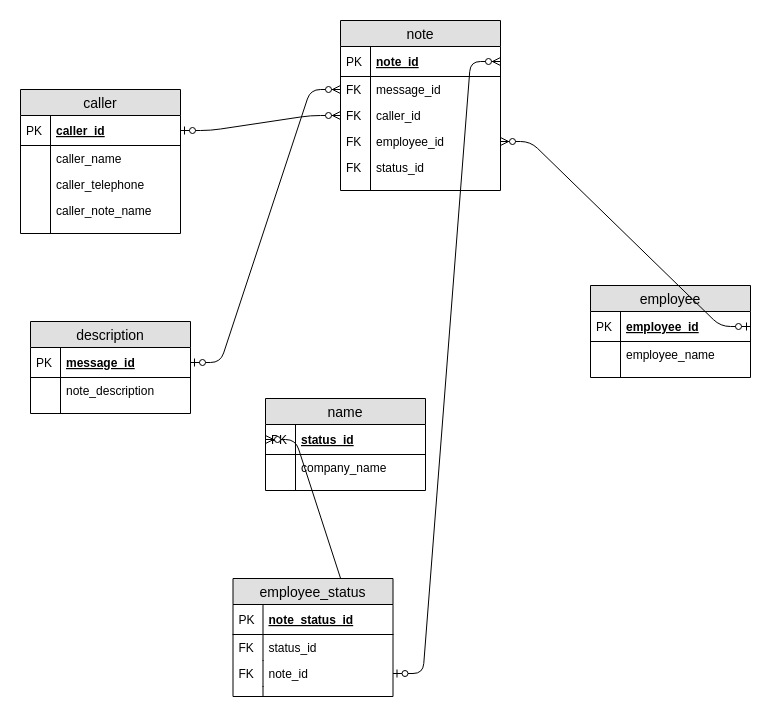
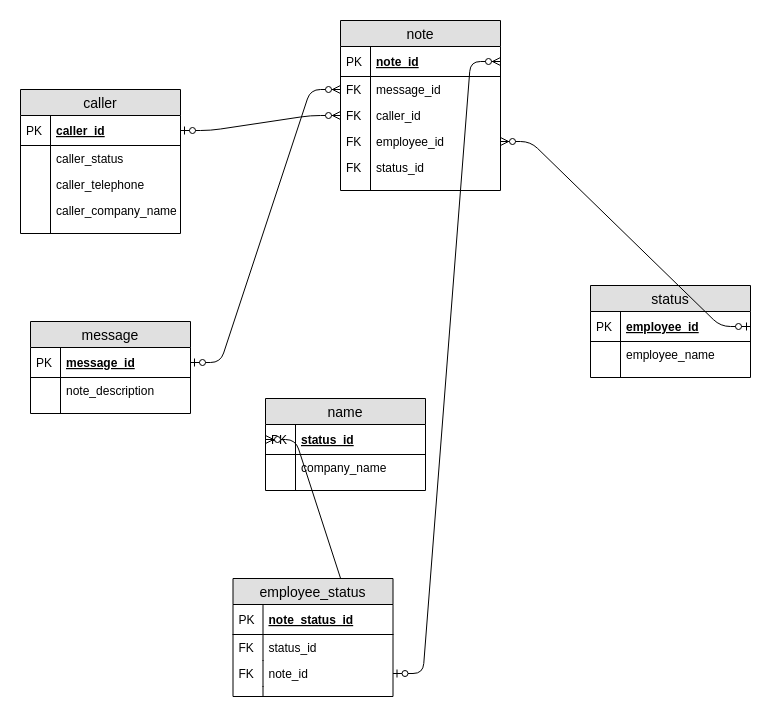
  <mxCell id="0" />
  <mxCell id="1" parent="0" />
- <mxCell id="2" value="employee" style="swimlane;fontStyle=0;childLayout=stackLayout;horizontal=1;startSize=26;fillColor=#e0e0e0;horizontalStack=0;resizeParent=1;resizeParentMax=0;resizeLast=0;collapsible=1;marginBottom=0;swimlaneFillColor=#ffffff;align=center;fontSize=14;" parent="1" vertex="1"><mxGeometry x="590" y="285" width="160" height="92" as="geometry" /></mxCell>
+ <mxCell id="2" value="status" style="swimlane;fontStyle=0;childLayout=stackLayout;horizontal=1;startSize=26;fillColor=#e0e0e0;horizontalStack=0;resizeParent=1;resizeParentMax=0;resizeLast=0;collapsible=1;marginBottom=0;swimlaneFillColor=#ffffff;align=center;fontSize=14;" parent="1" vertex="1"><mxGeometry x="590" y="285" width="160" height="92" as="geometry" /></mxCell>
  <mxCell id="3" value="employee_id" style="shape=partialRectangle;top=0;left=0;right=0;bottom=1;align=left;verticalAlign=middle;fillColor=none;spacingLeft=34;spacingRight=4;overflow=hidden;rotatable=0;points=[[0,0.5],[1,0.5]];portConstraint=eastwest;dropTarget=0;fontStyle=5;fontSize=12;" parent="2" vertex="1"><mxGeometry y="26" width="160" height="30" as="geometry" /></mxCell>
  <mxCell id="4" value="PK" style="shape=partialRectangle;top=0;left=0;bottom=0;fillColor=none;align=left;verticalAlign=middle;spacingLeft=4;spacingRight=4;overflow=hidden;rotatable=0;points=[];portConstraint=eastwest;part=1;fontSize=12;" parent="3" vertex="1" connectable="0"><mxGeometry width="30" height="30" as="geometry" /></mxCell>
  <mxCell id="5" value="employee_name" style="shape=partialRectangle;top=0;left=0;right=0;bottom=0;align=left;verticalAlign=top;fillColor=none;spacingLeft=34;spacingRight=4;overflow=hidden;rotatable=0;points=[[0,0.5],[1,0.5]];portConstraint=eastwest;dropTarget=0;fontSize=12;" parent="2" vertex="1"><mxGeometry y="56" width="160" height="26" as="geometry" /></mxCell>
  <mxCell id="6" value="" style="shape=partialRectangle;top=0;left=0;bottom=0;fillColor=none;align=left;verticalAlign=top;spacingLeft=4;spacingRight=4;overflow=hidden;rotatable=0;points=[];portConstraint=eastwest;part=1;fontSize=12;" parent="5" vertex="1" connectable="0"><mxGeometry width="30" height="26" as="geometry" /></mxCell>
  <mxCell id="7" value="" style="shape=partialRectangle;top=0;left=0;right=0;bottom=0;align=left;verticalAlign=top;fillColor=none;spacingLeft=34;spacingRight=4;overflow=hidden;rotatable=0;points=[[0,0.5],[1,0.5]];portConstraint=eastwest;dropTarget=0;fontSize=12;" parent="2" vertex="1"><mxGeometry y="82" width="160" height="10" as="geometry" /></mxCell>
  <mxCell id="8" value="" style="shape=partialRectangle;top=0;left=0;bottom=0;fillColor=none;align=left;verticalAlign=top;spacingLeft=4;spacingRight=4;overflow=hidden;rotatable=0;points=[];portConstraint=eastwest;part=1;fontSize=12;" parent="7" vertex="1" connectable="0"><mxGeometry width="30" height="10" as="geometry" /></mxCell>
  <mxCell id="9" value="caller" style="swimlane;fontStyle=0;childLayout=stackLayout;horizontal=1;startSize=26;fillColor=#e0e0e0;horizontalStack=0;resizeParent=1;resizeParentMax=0;resizeLast=0;collapsible=1;marginBottom=0;swimlaneFillColor=#ffffff;align=center;fontSize=14;" parent="1" vertex="1"><mxGeometry x="20" y="89" width="160" height="144" as="geometry" /></mxCell>
  <mxCell id="10" value="caller_id" style="shape=partialRectangle;top=0;left=0;right=0;bottom=1;align=left;verticalAlign=middle;fillColor=none;spacingLeft=34;spacingRight=4;overflow=hidden;rotatable=0;points=[[0,0.5],[1,0.5]];portConstraint=eastwest;dropTarget=0;fontStyle=5;fontSize=12;" parent="9" vertex="1"><mxGeometry y="26" width="160" height="30" as="geometry" /></mxCell>
  <mxCell id="11" value="PK" style="shape=partialRectangle;top=0;left=0;bottom=0;fillColor=none;align=left;verticalAlign=middle;spacingLeft=4;spacingRight=4;overflow=hidden;rotatable=0;points=[];portConstraint=eastwest;part=1;fontSize=12;" parent="10" vertex="1" connectable="0"><mxGeometry width="30" height="30" as="geometry" /></mxCell>
- <mxCell id="12" value="caller_name" style="shape=partialRectangle;top=0;left=0;right=0;bottom=0;align=left;verticalAlign=top;fillColor=none;spacingLeft=34;spacingRight=4;overflow=hidden;rotatable=0;points=[[0,0.5],[1,0.5]];portConstraint=eastwest;dropTarget=0;fontSize=12;" parent="9" vertex="1"><mxGeometry y="56" width="160" height="26" as="geometry" /></mxCell>
+ <mxCell id="12" value="caller_status" style="shape=partialRectangle;top=0;left=0;right=0;bottom=0;align=left;verticalAlign=top;fillColor=none;spacingLeft=34;spacingRight=4;overflow=hidden;rotatable=0;points=[[0,0.5],[1,0.5]];portConstraint=eastwest;dropTarget=0;fontSize=12;" parent="9" vertex="1"><mxGeometry y="56" width="160" height="26" as="geometry" /></mxCell>
  <mxCell id="13" value="" style="shape=partialRectangle;top=0;left=0;bottom=0;fillColor=none;align=left;verticalAlign=top;spacingLeft=4;spacingRight=4;overflow=hidden;rotatable=0;points=[];portConstraint=eastwest;part=1;fontSize=12;" parent="12" vertex="1" connectable="0"><mxGeometry width="30" height="26" as="geometry" /></mxCell>
  <mxCell id="14" value="caller_telephone" style="shape=partialRectangle;top=0;left=0;right=0;bottom=0;align=left;verticalAlign=top;fillColor=none;spacingLeft=34;spacingRight=4;overflow=hidden;rotatable=0;points=[[0,0.5],[1,0.5]];portConstraint=eastwest;dropTarget=0;fontSize=12;" parent="9" vertex="1"><mxGeometry y="82" width="160" height="26" as="geometry" /></mxCell>
  <mxCell id="15" value="" style="shape=partialRectangle;top=0;left=0;bottom=0;fillColor=none;align=left;verticalAlign=top;spacingLeft=4;spacingRight=4;overflow=hidden;rotatable=0;points=[];portConstraint=eastwest;part=1;fontSize=12;" parent="14" vertex="1" connectable="0"><mxGeometry width="30" height="26" as="geometry" /></mxCell>
- <mxCell id="16" value="caller_note_name" style="shape=partialRectangle;top=0;left=0;right=0;bottom=0;align=left;verticalAlign=top;fillColor=none;spacingLeft=34;spacingRight=4;overflow=hidden;rotatable=0;points=[[0,0.5],[1,0.5]];portConstraint=eastwest;dropTarget=0;fontSize=12;" parent="9" vertex="1"><mxGeometry y="108" width="160" height="26" as="geometry" /></mxCell>
+ <mxCell id="16" value="caller_company_name" style="shape=partialRectangle;top=0;left=0;right=0;bottom=0;align=left;verticalAlign=top;fillColor=none;spacingLeft=34;spacingRight=4;overflow=hidden;rotatable=0;points=[[0,0.5],[1,0.5]];portConstraint=eastwest;dropTarget=0;fontSize=12;" parent="9" vertex="1"><mxGeometry y="108" width="160" height="26" as="geometry" /></mxCell>
  <mxCell id="17" value="" style="shape=partialRectangle;top=0;left=0;bottom=0;fillColor=none;align=left;verticalAlign=top;spacingLeft=4;spacingRight=4;overflow=hidden;rotatable=0;points=[];portConstraint=eastwest;part=1;fontSize=12;" parent="16" vertex="1" connectable="0"><mxGeometry width="30" height="26" as="geometry" /></mxCell>
  <mxCell id="18" value="" style="shape=partialRectangle;top=0;left=0;right=0;bottom=0;align=left;verticalAlign=top;fillColor=none;spacingLeft=34;spacingRight=4;overflow=hidden;rotatable=0;points=[[0,0.5],[1,0.5]];portConstraint=eastwest;dropTarget=0;fontSize=12;" parent="9" vertex="1"><mxGeometry y="134" width="160" height="10" as="geometry" /></mxCell>
  <mxCell id="19" value="" style="shape=partialRectangle;top=0;left=0;bottom=0;fillColor=none;align=left;verticalAlign=top;spacingLeft=4;spacingRight=4;overflow=hidden;rotatable=0;points=[];portConstraint=eastwest;part=1;fontSize=12;" parent="18" vertex="1" connectable="0"><mxGeometry width="30" height="10" as="geometry" /></mxCell>
- <mxCell id="20" value="description" style="swimlane;fontStyle=0;childLayout=stackLayout;horizontal=1;startSize=26;fillColor=#e0e0e0;horizontalStack=0;resizeParent=1;resizeParentMax=0;resizeLast=0;collapsible=1;marginBottom=0;swimlaneFillColor=#ffffff;align=center;fontSize=14;" parent="1" vertex="1"><mxGeometry x="30" y="321" width="160" height="92" as="geometry" /></mxCell>
+ <mxCell id="20" value="message" style="swimlane;fontStyle=0;childLayout=stackLayout;horizontal=1;startSize=26;fillColor=#e0e0e0;horizontalStack=0;resizeParent=1;resizeParentMax=0;resizeLast=0;collapsible=1;marginBottom=0;swimlaneFillColor=#ffffff;align=center;fontSize=14;" parent="1" vertex="1"><mxGeometry x="30" y="321" width="160" height="92" as="geometry" /></mxCell>
  <mxCell id="21" value="message_id" style="shape=partialRectangle;top=0;left=0;right=0;bottom=1;align=left;verticalAlign=middle;fillColor=none;spacingLeft=34;spacingRight=4;overflow=hidden;rotatable=0;points=[[0,0.5],[1,0.5]];portConstraint=eastwest;dropTarget=0;fontStyle=5;fontSize=12;" parent="20" vertex="1"><mxGeometry y="26" width="160" height="30" as="geometry" /></mxCell>
  <mxCell id="22" value="PK" style="shape=partialRectangle;top=0;left=0;bottom=0;fillColor=none;align=left;verticalAlign=middle;spacingLeft=4;spacingRight=4;overflow=hidden;rotatable=0;points=[];portConstraint=eastwest;part=1;fontSize=12;" parent="21" vertex="1" connectable="0"><mxGeometry width="30" height="30" as="geometry" /></mxCell>
  <mxCell id="23" value="note_description" style="shape=partialRectangle;top=0;left=0;right=0;bottom=0;align=left;verticalAlign=top;fillColor=none;spacingLeft=34;spacingRight=4;overflow=hidden;rotatable=0;points=[[0,0.5],[1,0.5]];portConstraint=eastwest;dropTarget=0;fontSize=12;" parent="20" vertex="1"><mxGeometry y="56" width="160" height="26" as="geometry" /></mxCell>
  <mxCell id="24" value="" style="shape=partialRectangle;top=0;left=0;bottom=0;fillColor=none;align=left;verticalAlign=top;spacingLeft=4;spacingRight=4;overflow=hidden;rotatable=0;points=[];portConstraint=eastwest;part=1;fontSize=12;" parent="23" vertex="1" connectable="0"><mxGeometry width="30" height="26" as="geometry" /></mxCell>
  <mxCell id="25" value="" style="shape=partialRectangle;top=0;left=0;right=0;bottom=0;align=left;verticalAlign=top;fillColor=none;spacingLeft=34;spacingRight=4;overflow=hidden;rotatable=0;points=[[0,0.5],[1,0.5]];portConstraint=eastwest;dropTarget=0;fontSize=12;" parent="20" vertex="1"><mxGeometry y="82" width="160" height="10" as="geometry" /></mxCell>
  <mxCell id="26" value="" style="shape=partialRectangle;top=0;left=0;bottom=0;fillColor=none;align=left;verticalAlign=top;spacingLeft=4;spacingRight=4;overflow=hidden;rotatable=0;points=[];portConstraint=eastwest;part=1;fontSize=12;" parent="25" vertex="1" connectable="0"><mxGeometry width="30" height="10" as="geometry" /></mxCell>
  <mxCell id="27" value="name" style="swimlane;fontStyle=0;childLayout=stackLayout;horizontal=1;startSize=26;fillColor=#e0e0e0;horizontalStack=0;resizeParent=1;resizeParentMax=0;resizeLast=0;collapsible=1;marginBottom=0;swimlaneFillColor=#ffffff;align=center;fontSize=14;" parent="1" vertex="1"><mxGeometry x="265" y="398" width="160" height="92" as="geometry" /></mxCell>
  <mxCell id="28" value="status_id" style="shape=partialRectangle;top=0;left=0;right=0;bottom=1;align=left;verticalAlign=middle;fillColor=none;spacingLeft=34;spacingRight=4;overflow=hidden;rotatable=0;points=[[0,0.5],[1,0.5]];portConstraint=eastwest;dropTarget=0;fontStyle=5;fontSize=12;" parent="27" vertex="1"><mxGeometry y="26" width="160" height="30" as="geometry" /></mxCell>
  <mxCell id="29" value="PK" style="shape=partialRectangle;top=0;left=0;bottom=0;fillColor=none;align=left;verticalAlign=middle;spacingLeft=4;spacingRight=4;overflow=hidden;rotatable=0;points=[];portConstraint=eastwest;part=1;fontSize=12;" parent="28" vertex="1" connectable="0"><mxGeometry width="30" height="30" as="geometry" /></mxCell>
  <mxCell id="30" value="company_name" style="shape=partialRectangle;top=0;left=0;right=0;bottom=0;align=left;verticalAlign=top;fillColor=none;spacingLeft=34;spacingRight=4;overflow=hidden;rotatable=0;points=[[0,0.5],[1,0.5]];portConstraint=eastwest;dropTarget=0;fontSize=12;" parent="27" vertex="1"><mxGeometry y="56" width="160" height="26" as="geometry" /></mxCell>
  <mxCell id="31" value="" style="shape=partialRectangle;top=0;left=0;bottom=0;fillColor=none;align=left;verticalAlign=top;spacingLeft=4;spacingRight=4;overflow=hidden;rotatable=0;points=[];portConstraint=eastwest;part=1;fontSize=12;" parent="30" vertex="1" connectable="0"><mxGeometry width="30" height="26" as="geometry" /></mxCell>
  <mxCell id="32" value="" style="shape=partialRectangle;top=0;left=0;right=0;bottom=0;align=left;verticalAlign=top;fillColor=none;spacingLeft=34;spacingRight=4;overflow=hidden;rotatable=0;points=[[0,0.5],[1,0.5]];portConstraint=eastwest;dropTarget=0;fontSize=12;" parent="27" vertex="1"><mxGeometry y="82" width="160" height="10" as="geometry" /></mxCell>
  <mxCell id="33" value="" style="shape=partialRectangle;top=0;left=0;bottom=0;fillColor=none;align=left;verticalAlign=top;spacingLeft=4;spacingRight=4;overflow=hidden;rotatable=0;points=[];portConstraint=eastwest;part=1;fontSize=12;" parent="32" vertex="1" connectable="0"><mxGeometry width="30" height="10" as="geometry" /></mxCell>
  <mxCell id="34" value="note" style="swimlane;fontStyle=0;childLayout=stackLayout;horizontal=1;startSize=26;fillColor=#e0e0e0;horizontalStack=0;resizeParent=1;resizeParentMax=0;resizeLast=0;collapsible=1;marginBottom=0;swimlaneFillColor=#ffffff;align=center;fontSize=14;" parent="1" vertex="1"><mxGeometry x="340" y="20" width="160" height="170" as="geometry" /></mxCell>
  <mxCell id="35" value="note_id" style="shape=partialRectangle;top=0;left=0;right=0;bottom=1;align=left;verticalAlign=middle;fillColor=none;spacingLeft=34;spacingRight=4;overflow=hidden;rotatable=0;points=[[0,0.5],[1,0.5]];portConstraint=eastwest;dropTarget=0;fontStyle=5;fontSize=12;" parent="34" vertex="1"><mxGeometry y="26" width="160" height="30" as="geometry" /></mxCell>
  <mxCell id="36" value="PK" style="shape=partialRectangle;top=0;left=0;bottom=0;fillColor=none;align=left;verticalAlign=middle;spacingLeft=4;spacingRight=4;overflow=hidden;rotatable=0;points=[];portConstraint=eastwest;part=1;fontSize=12;" parent="35" vertex="1" connectable="0"><mxGeometry width="30" height="30" as="geometry" /></mxCell>
  <mxCell id="37" value="message_id" style="shape=partialRectangle;top=0;left=0;right=0;bottom=0;align=left;verticalAlign=top;fillColor=none;spacingLeft=34;spacingRight=4;overflow=hidden;rotatable=0;points=[[0,0.5],[1,0.5]];portConstraint=eastwest;dropTarget=0;fontSize=12;" parent="34" vertex="1"><mxGeometry y="56" width="160" height="26" as="geometry" /></mxCell>
  <mxCell id="38" value="FK" style="shape=partialRectangle;top=0;left=0;bottom=0;fillColor=none;align=left;verticalAlign=top;spacingLeft=4;spacingRight=4;overflow=hidden;rotatable=0;points=[];portConstraint=eastwest;part=1;fontSize=12;" parent="37" vertex="1" connectable="0"><mxGeometry width="30" height="26" as="geometry" /></mxCell>
  <mxCell id="39" value="caller_id" style="shape=partialRectangle;top=0;left=0;right=0;bottom=0;align=left;verticalAlign=top;fillColor=none;spacingLeft=34;spacingRight=4;overflow=hidden;rotatable=0;points=[[0,0.5],[1,0.5]];portConstraint=eastwest;dropTarget=0;fontSize=12;" parent="34" vertex="1"><mxGeometry y="82" width="160" height="26" as="geometry" /></mxCell>
  <mxCell id="40" value="FK" style="shape=partialRectangle;top=0;left=0;bottom=0;fillColor=none;align=left;verticalAlign=top;spacingLeft=4;spacingRight=4;overflow=hidden;rotatable=0;points=[];portConstraint=eastwest;part=1;fontSize=12;" parent="39" vertex="1" connectable="0"><mxGeometry width="30" height="26" as="geometry" /></mxCell>
  <mxCell id="41" value="employee_id" style="shape=partialRectangle;top=0;left=0;right=0;bottom=0;align=left;verticalAlign=top;fillColor=none;spacingLeft=34;spacingRight=4;overflow=hidden;rotatable=0;points=[[0,0.5],[1,0.5]];portConstraint=eastwest;dropTarget=0;fontSize=12;" parent="34" vertex="1"><mxGeometry y="108" width="160" height="26" as="geometry" /></mxCell>
  <mxCell id="42" value="FK" style="shape=partialRectangle;top=0;left=0;bottom=0;fillColor=none;align=left;verticalAlign=top;spacingLeft=4;spacingRight=4;overflow=hidden;rotatable=0;points=[];portConstraint=eastwest;part=1;fontSize=12;" parent="41" vertex="1" connectable="0"><mxGeometry width="30" height="26" as="geometry" /></mxCell>
  <mxCell id="43" value="status_id" style="shape=partialRectangle;top=0;left=0;right=0;bottom=0;align=left;verticalAlign=top;fillColor=none;spacingLeft=34;spacingRight=4;overflow=hidden;rotatable=0;points=[[0,0.5],[1,0.5]];portConstraint=eastwest;dropTarget=0;fontSize=12;" parent="34" vertex="1"><mxGeometry y="134" width="160" height="26" as="geometry" /></mxCell>
  <mxCell id="44" value="FK" style="shape=partialRectangle;top=0;left=0;bottom=0;fillColor=none;align=left;verticalAlign=top;spacingLeft=4;spacingRight=4;overflow=hidden;rotatable=0;points=[];portConstraint=eastwest;part=1;fontSize=12;" parent="43" vertex="1" connectable="0"><mxGeometry width="30" height="26" as="geometry" /></mxCell>
  <mxCell id="45" value="" style="shape=partialRectangle;top=0;left=0;right=0;bottom=0;align=left;verticalAlign=top;fillColor=none;spacingLeft=34;spacingRight=4;overflow=hidden;rotatable=0;points=[[0,0.5],[1,0.5]];portConstraint=eastwest;dropTarget=0;fontSize=12;" parent="34" vertex="1"><mxGeometry y="160" width="160" height="10" as="geometry" /></mxCell>
  <mxCell id="46" value="" style="shape=partialRectangle;top=0;left=0;bottom=0;fillColor=none;align=left;verticalAlign=top;spacingLeft=4;spacingRight=4;overflow=hidden;rotatable=0;points=[];portConstraint=eastwest;part=1;fontSize=12;" parent="45" vertex="1" connectable="0"><mxGeometry width="30" height="10" as="geometry" /></mxCell>
  <mxCell id="47" value="" style="edgeStyle=entityRelationEdgeStyle;fontSize=12;html=1;endArrow=ERzeroToMany;startArrow=ERzeroToOne;exitX=1;exitY=0.5;exitDx=0;exitDy=0;entryX=1;entryY=0.5;entryDx=0;entryDy=0;" parent="1" source="3" target="41" edge="1"><mxGeometry width="100" height="100" relative="1" as="geometry"><mxPoint x="610" y="202" as="sourcePoint" /><mxPoint x="630" y="82" as="targetPoint" /></mxGeometry></mxCell>
  <mxCell id="48" value="" style="edgeStyle=entityRelationEdgeStyle;fontSize=12;html=1;endArrow=ERzeroToMany;startArrow=ERzeroToOne;exitX=1;exitY=0.5;exitDx=0;exitDy=0;entryX=0;entryY=0.5;entryDx=0;entryDy=0;" parent="1" source="10" target="39" edge="1"><mxGeometry width="100" height="100" relative="1" as="geometry"><mxPoint x="230" y="392" as="sourcePoint" /><mxPoint x="330" y="292" as="targetPoint" /></mxGeometry></mxCell>
  <mxCell id="49" value="" style="edgeStyle=entityRelationEdgeStyle;fontSize=12;html=1;endArrow=ERzeroToMany;startArrow=ERzeroToOne;exitX=1;exitY=0.5;exitDx=0;exitDy=0;entryX=0;entryY=0.5;entryDx=0;entryDy=0;" parent="1" source="21" target="37" edge="1"><mxGeometry width="100" height="100" relative="1" as="geometry"><mxPoint x="250" y="382" as="sourcePoint" /><mxPoint x="350" y="282" as="targetPoint" /></mxGeometry></mxCell>
  <mxCell id="50" value="" style="edgeStyle=entityRelationEdgeStyle;fontSize=12;html=1;endArrow=ERzeroToMany;startArrow=ERzeroToOne;entryX=0;entryY=0.5;entryDx=0;entryDy=0;exitX=1;exitY=0.5;exitDx=0;exitDy=0;" parent="1" source="54" target="28" edge="1"><mxGeometry width="100" height="100" relative="1" as="geometry"><mxPoint x="220" y="572" as="sourcePoint" /><mxPoint x="320" y="472" as="targetPoint" /></mxGeometry></mxCell>
  <mxCell id="51" value="employee_status" style="swimlane;fontStyle=0;childLayout=stackLayout;horizontal=1;startSize=26;fillColor=#e0e0e0;horizontalStack=0;resizeParent=1;resizeParentMax=0;resizeLast=0;collapsible=1;marginBottom=0;swimlaneFillColor=#ffffff;align=center;fontSize=14;" parent="1" vertex="1"><mxGeometry x="232.5" y="578" width="160" height="118" as="geometry" /></mxCell>
  <mxCell id="52" value="note_status_id" style="shape=partialRectangle;top=0;left=0;right=0;bottom=1;align=left;verticalAlign=middle;fillColor=none;spacingLeft=34;spacingRight=4;overflow=hidden;rotatable=0;points=[[0,0.5],[1,0.5]];portConstraint=eastwest;dropTarget=0;fontStyle=5;fontSize=12;" parent="51" vertex="1"><mxGeometry y="26" width="160" height="30" as="geometry" /></mxCell>
  <mxCell id="53" value="PK" style="shape=partialRectangle;top=0;left=0;bottom=0;fillColor=none;align=left;verticalAlign=middle;spacingLeft=4;spacingRight=4;overflow=hidden;rotatable=0;points=[];portConstraint=eastwest;part=1;fontSize=12;" parent="52" vertex="1" connectable="0"><mxGeometry width="30" height="30" as="geometry" /></mxCell>
  <mxCell id="54" value="status_id" style="shape=partialRectangle;top=0;left=0;right=0;bottom=0;align=left;verticalAlign=top;fillColor=none;spacingLeft=34;spacingRight=4;overflow=hidden;rotatable=0;points=[[0,0.5],[1,0.5]];portConstraint=eastwest;dropTarget=0;fontSize=12;" parent="51" vertex="1"><mxGeometry y="56" width="160" height="26" as="geometry" /></mxCell>
  <mxCell id="55" value="FK" style="shape=partialRectangle;top=0;left=0;bottom=0;fillColor=none;align=left;verticalAlign=top;spacingLeft=4;spacingRight=4;overflow=hidden;rotatable=0;points=[];portConstraint=eastwest;part=1;fontSize=12;" parent="54" vertex="1" connectable="0"><mxGeometry width="30" height="26" as="geometry" /></mxCell>
  <mxCell id="56" value="note_id" style="shape=partialRectangle;top=0;left=0;right=0;bottom=0;align=left;verticalAlign=top;fillColor=none;spacingLeft=34;spacingRight=4;overflow=hidden;rotatable=0;points=[[0,0.5],[1,0.5]];portConstraint=eastwest;dropTarget=0;fontSize=12;" parent="51" vertex="1"><mxGeometry y="82" width="160" height="26" as="geometry" /></mxCell>
  <mxCell id="57" value="FK" style="shape=partialRectangle;top=0;left=0;bottom=0;fillColor=none;align=left;verticalAlign=top;spacingLeft=4;spacingRight=4;overflow=hidden;rotatable=0;points=[];portConstraint=eastwest;part=1;fontSize=12;" parent="56" vertex="1" connectable="0"><mxGeometry width="30" height="26" as="geometry" /></mxCell>
  <mxCell id="58" value="" style="shape=partialRectangle;top=0;left=0;right=0;bottom=0;align=left;verticalAlign=top;fillColor=none;spacingLeft=34;spacingRight=4;overflow=hidden;rotatable=0;points=[[0,0.5],[1,0.5]];portConstraint=eastwest;dropTarget=0;fontSize=12;" parent="51" vertex="1"><mxGeometry y="108" width="160" height="10" as="geometry" /></mxCell>
  <mxCell id="59" value="" style="shape=partialRectangle;top=0;left=0;bottom=0;fillColor=none;align=left;verticalAlign=top;spacingLeft=4;spacingRight=4;overflow=hidden;rotatable=0;points=[];portConstraint=eastwest;part=1;fontSize=12;" parent="58" vertex="1" connectable="0"><mxGeometry width="30" height="10" as="geometry" /></mxCell>
  <mxCell id="60" value="" style="edgeStyle=entityRelationEdgeStyle;fontSize=12;html=1;endArrow=ERzeroToMany;startArrow=ERzeroToOne;exitX=1;exitY=0.5;exitDx=0;exitDy=0;entryX=1;entryY=0.5;entryDx=0;entryDy=0;" parent="1" source="56" target="35" edge="1"><mxGeometry width="100" height="100" relative="1" as="geometry"><mxPoint x="650" y="682" as="sourcePoint" /><mxPoint x="750" y="582" as="targetPoint" /></mxGeometry></mxCell>
